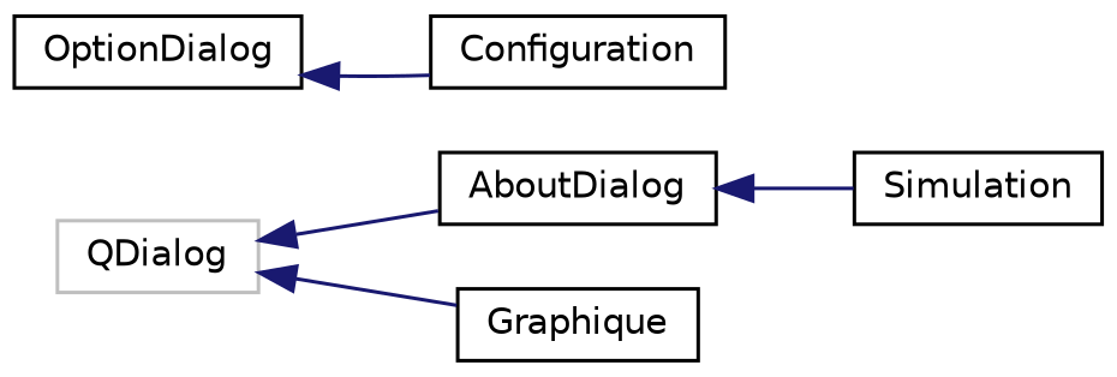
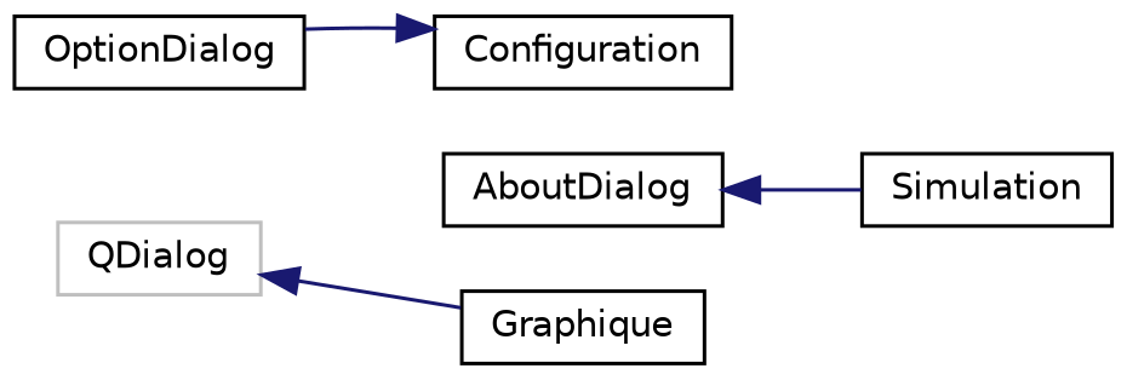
  digraph {
    rankdir=LR
    node [color=black fillcolor=white fontname=Helvetica fontsize=10 shape=record style=filled]
    edge [color=midnightblue dir=back fontname=Helvetica fontsize=10 labelfontname=Helvetica labelfontsize=10 style=solid]
    n1 [color=grey75 height=0.2 label=QDialog width=0.4]
    n2 [height=0.2 label=AboutDialog width=0.4]
    n3 [height=0.2 label=Graphique width=0.4]
    n4 [height=0.2 label=Simulation width=0.4]
    n5 [height=0.2 label=OptionDialog width=0.4]
    n6 [height=0.2 label=Configuration width=0.4]
-   n1 -> n2
    n1 -> n3
    n2 -> n4
-   n5 -> n6
+   n6 -> n5
  }
